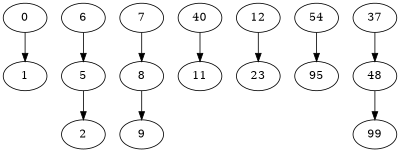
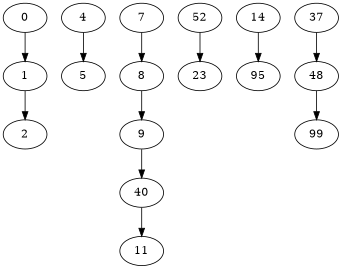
  strict digraph {
    node [k=None n=None node_type=middle rbs=None repressor_name=None "y-max"=None "y-min"=None]
    0 [handle=0 node_type=input rank=0]
    1 [handle=1 rank=1]
    2 [handle=2 rank=2]
-   4 [handle=4 rank=4 label=6]
+   4 [handle=4 rank=4]
    5 [handle=5 rank=5]
    7 [handle=7 rank=7]
    8 [handle=8 rank=8]
    9 [handle=9 rank=9]
    n9 [handle=10 label=40 rank=10]
    11 [handle=11 node_type=output rank=11]
-   12 [handle=12 node_type=input rank=20]
+   12 [handle=12 node_type=input rank=20 label=52]
    n12 [handle=13 label=23 node_type=output rank=21]
-   14 [handle=14 node_type=input rank=31 label=54]
+   14 [handle=14 node_type=input rank=31]
    n14 [handle=15 label=95 rank=32]
    n15 [handle=17 label=37 rank=34]
    n16 [handle=18 label=48 rank=35]
    n17 [handle=19 label=99 rank=36]
    0 -> 1
-   5 -> 2
+   1 -> 2
    4 -> 5
    7 -> 8
    8 -> 9
+   9 -> n9
    n9 -> 11
    12 -> n12
    14 -> n14
    n15 -> n16
    n16 -> n17
  }
